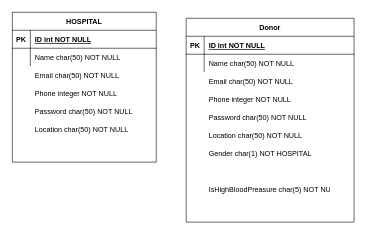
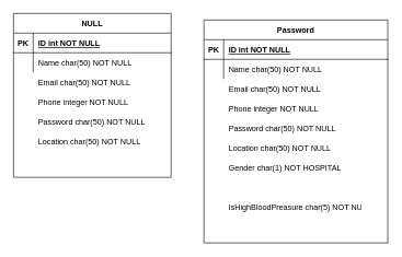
  <mxCell id="0" />
  <mxCell id="1" parent="0" />
  <mxCell id="2" value="" style="group" parent="1" vertex="1" connectable="0"><mxGeometry x="20" y="20" width="240" height="250" as="geometry" /></mxCell>
- <mxCell id="3" value="HOSPITAL" style="shape=table;startSize=30;container=1;collapsible=1;childLayout=tableLayout;fixedRows=1;rowLines=0;fontStyle=1;align=center;resizeLast=1;" parent="2" vertex="1"><mxGeometry width="240" height="250" as="geometry"><mxRectangle x="120" y="120" width="90" height="30" as="alternateBounds" /></mxGeometry></mxCell>
+ <mxCell id="3" value="NULL" style="shape=table;startSize=30;container=1;collapsible=1;childLayout=tableLayout;fixedRows=1;rowLines=0;fontStyle=1;align=center;resizeLast=1;" parent="2" vertex="1"><mxGeometry width="240" height="250" as="geometry"><mxRectangle x="120" y="120" width="90" height="30" as="alternateBounds" /></mxGeometry></mxCell>
  <mxCell id="4" value="" style="shape=partialRectangle;collapsible=0;dropTarget=0;pointerEvents=0;fillColor=none;points=[[0,0.5],[1,0.5]];portConstraint=eastwest;top=0;left=0;right=0;bottom=1;" parent="3" vertex="1"><mxGeometry y="30" width="240" height="30" as="geometry" /></mxCell>
  <mxCell id="5" value="PK" style="shape=partialRectangle;overflow=hidden;connectable=0;fillColor=none;top=0;left=0;bottom=0;right=0;fontStyle=1;" parent="4" vertex="1"><mxGeometry width="30" height="30" as="geometry" /></mxCell>
  <mxCell id="6" value="ID int NOT NULL " style="shape=partialRectangle;overflow=hidden;connectable=0;fillColor=none;top=0;left=0;bottom=0;right=0;align=left;spacingLeft=6;fontStyle=5;" parent="4" vertex="1"><mxGeometry x="30" width="210" height="30" as="geometry" /></mxCell>
  <mxCell id="7" value="" style="shape=partialRectangle;collapsible=0;dropTarget=0;pointerEvents=0;fillColor=none;points=[[0,0.5],[1,0.5]];portConstraint=eastwest;top=0;left=0;right=0;bottom=0;" parent="3" vertex="1"><mxGeometry y="60" width="240" height="30" as="geometry" /></mxCell>
  <mxCell id="8" value="" style="shape=partialRectangle;overflow=hidden;connectable=0;fillColor=none;top=0;left=0;bottom=0;right=0;" parent="7" vertex="1"><mxGeometry width="30" height="30" as="geometry" /></mxCell>
  <mxCell id="9" value="Name char(50) NOT NULL" style="shape=partialRectangle;overflow=hidden;connectable=0;fillColor=none;top=0;left=0;bottom=0;right=0;align=left;spacingLeft=6;" parent="7" vertex="1"><mxGeometry x="30" width="210" height="30" as="geometry" /></mxCell>
  <mxCell id="10" value="Email char(50) NOT NULL" style="shape=partialRectangle;overflow=hidden;connectable=0;fillColor=none;top=0;left=0;bottom=0;right=0;align=left;spacingLeft=6;" parent="2" vertex="1"><mxGeometry x="30" y="90" width="210" height="30" as="geometry" /></mxCell>
  <mxCell id="11" value="Phone integer NOT NULL" style="shape=partialRectangle;overflow=hidden;connectable=0;fillColor=none;top=0;left=0;bottom=0;right=0;align=left;spacingLeft=6;" parent="2" vertex="1"><mxGeometry x="30" y="120" width="210" height="30" as="geometry" /></mxCell>
  <mxCell id="12" value="Password char(50) NOT NULL" style="shape=partialRectangle;overflow=hidden;connectable=0;fillColor=none;top=0;left=0;bottom=0;right=0;align=left;spacingLeft=6;" parent="2" vertex="1"><mxGeometry x="30" y="150" width="210" height="30" as="geometry" /></mxCell>
  <mxCell id="13" value="Location char(50) NOT NULL" style="shape=partialRectangle;overflow=hidden;connectable=0;fillColor=none;top=0;left=0;bottom=0;right=0;align=left;spacingLeft=6;" parent="2" vertex="1"><mxGeometry x="30" y="180" width="210" height="30" as="geometry" /></mxCell>
- <mxCell id="14" value="Donor" style="shape=table;startSize=30;container=1;collapsible=1;childLayout=tableLayout;fixedRows=1;rowLines=0;fontStyle=1;align=center;resizeLast=1;" parent="1" vertex="1"><mxGeometry x="310" y="30" width="280" height="340" as="geometry"><mxRectangle x="120" y="120" width="90" height="30" as="alternateBounds" /></mxGeometry></mxCell>
+ <mxCell id="14" value="Password" style="shape=table;startSize=30;container=1;collapsible=1;childLayout=tableLayout;fixedRows=1;rowLines=0;fontStyle=1;align=center;resizeLast=1;" parent="1" vertex="1"><mxGeometry x="310" y="30" width="280" height="340" as="geometry"><mxRectangle x="120" y="120" width="90" height="30" as="alternateBounds" /></mxGeometry></mxCell>
  <mxCell id="15" value="" style="shape=partialRectangle;collapsible=0;dropTarget=0;pointerEvents=0;fillColor=none;points=[[0,0.5],[1,0.5]];portConstraint=eastwest;top=0;left=0;right=0;bottom=1;" parent="14" vertex="1"><mxGeometry y="30" width="280" height="30" as="geometry" /></mxCell>
  <mxCell id="16" value="PK" style="shape=partialRectangle;overflow=hidden;connectable=0;fillColor=none;top=0;left=0;bottom=0;right=0;fontStyle=1;" parent="15" vertex="1"><mxGeometry width="30" height="30" as="geometry" /></mxCell>
  <mxCell id="17" value="ID int NOT NULL " style="shape=partialRectangle;overflow=hidden;connectable=0;fillColor=none;top=0;left=0;bottom=0;right=0;align=left;spacingLeft=6;fontStyle=5;" parent="15" vertex="1"><mxGeometry x="30" width="250" height="30" as="geometry" /></mxCell>
  <mxCell id="18" value="" style="shape=partialRectangle;collapsible=0;dropTarget=0;pointerEvents=0;fillColor=none;points=[[0,0.5],[1,0.5]];portConstraint=eastwest;top=0;left=0;right=0;bottom=0;" parent="14" vertex="1"><mxGeometry y="60" width="280" height="30" as="geometry" /></mxCell>
  <mxCell id="19" value="" style="shape=partialRectangle;overflow=hidden;connectable=0;fillColor=none;top=0;left=0;bottom=0;right=0;" parent="18" vertex="1"><mxGeometry width="30" height="30" as="geometry" /></mxCell>
  <mxCell id="20" value="Name char(50) NOT NULL" style="shape=partialRectangle;overflow=hidden;connectable=0;fillColor=none;top=0;left=0;bottom=0;right=0;align=left;spacingLeft=6;" parent="18" vertex="1"><mxGeometry x="30" width="250" height="30" as="geometry" /></mxCell>
  <mxCell id="21" value="Email char(50) NOT NULL" style="shape=partialRectangle;overflow=hidden;connectable=0;fillColor=none;top=0;left=0;bottom=0;right=0;align=left;spacingLeft=6;" parent="1" vertex="1"><mxGeometry x="340" y="120" width="210" height="30" as="geometry" /></mxCell>
  <mxCell id="22" value="Phone integer NOT NULL" style="shape=partialRectangle;overflow=hidden;connectable=0;fillColor=none;top=0;left=0;bottom=0;right=0;align=left;spacingLeft=6;" parent="1" vertex="1"><mxGeometry x="340" y="150" width="210" height="30" as="geometry" /></mxCell>
  <mxCell id="23" value="Password char(50) NOT NULL" style="shape=partialRectangle;overflow=hidden;connectable=0;fillColor=none;top=0;left=0;bottom=0;right=0;align=left;spacingLeft=6;" parent="1" vertex="1"><mxGeometry x="340" y="180" width="210" height="30" as="geometry" /></mxCell>
  <mxCell id="24" value="Location char(50) NOT NULL" style="shape=partialRectangle;overflow=hidden;connectable=0;fillColor=none;top=0;left=0;bottom=0;right=0;align=left;spacingLeft=6;" parent="1" vertex="1"><mxGeometry x="340" y="210" width="210" height="30" as="geometry" /></mxCell>
  <mxCell id="25" value="Gender char(1) NOT HOSPITAL" style="shape=partialRectangle;overflow=hidden;connectable=0;fillColor=none;top=0;left=0;bottom=0;right=0;align=left;spacingLeft=6;" parent="1" vertex="1"><mxGeometry x="340" y="240" width="210" height="30" as="geometry" /></mxCell>
  <mxCell id="26" value="IsHighBloodPreasure char(5) NOT NULL" style="shape=partialRectangle;overflow=hidden;connectable=0;fillColor=none;top=0;left=0;bottom=0;right=0;align=left;spacingLeft=6;" parent="1" vertex="1"><mxGeometry x="340" y="300" width="210" height="30" as="geometry" /></mxCell>
